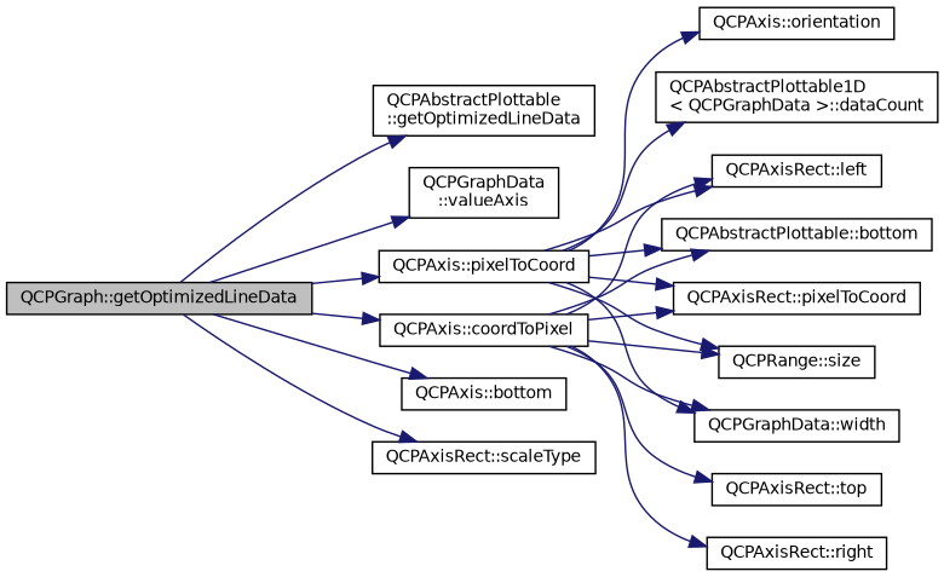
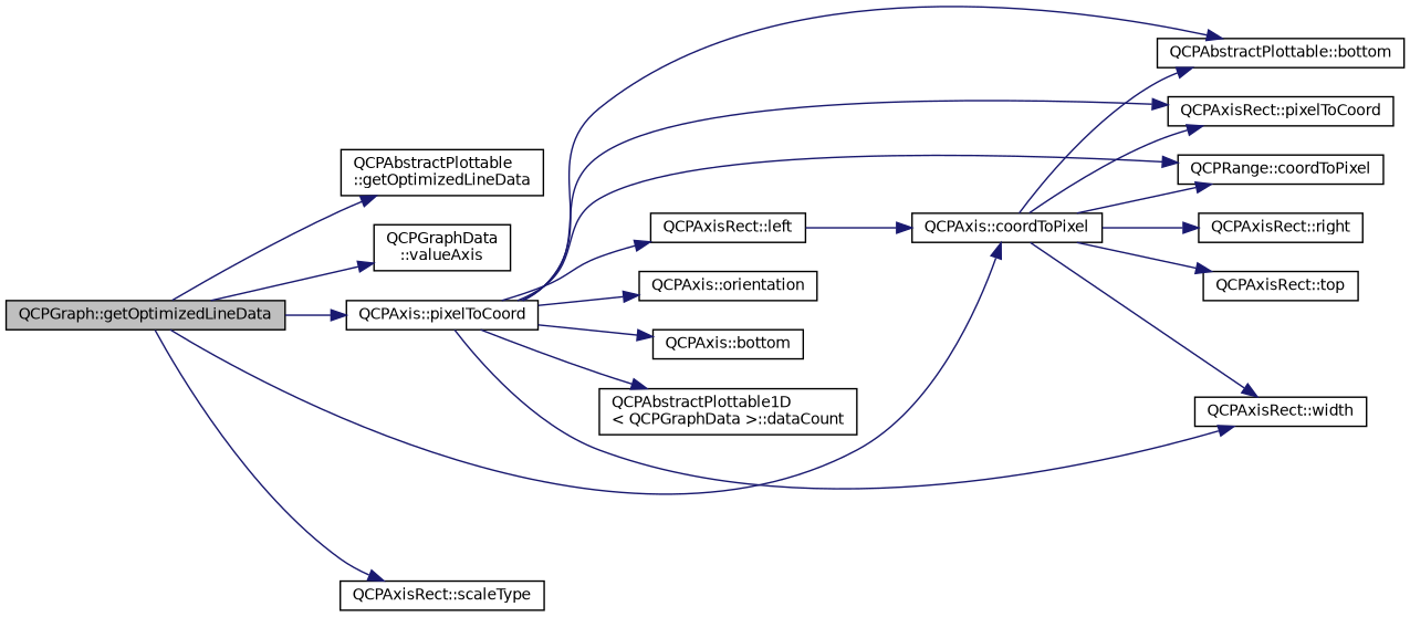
  digraph {
    rankdir=LR
    node [color=black fillcolor=white fontname=Helvetica fontsize=10 shape=record style=filled]
    edge [color=midnightblue fontname=Helvetica fontsize=10 labelfontname=Helvetica labelfontsize=10 style=solid]
    n1 [fillcolor=grey75 fontcolor=black height=0.2 label="QCPGraph::getOptimizedLineData" width=0.4]
    n2 [height=0.2 label="QCPAbstractPlottable\l::getOptimizedLineData" width=0.4]
    n3 [height=0.2 label="QCPGraphData\l::valueAxis" width=0.4]
    n4 [height=0.2 label="QCPAxis::coordToPixel" width=0.4]
    n5 [height=0.2 label="QCPAxis::bottom" width=0.4]
    n6 [height=0.2 label="QCPAxis::pixelToCoord" width=0.4]
    n7 [height=0.2 label="QCPAxisRect::scaleType" width=0.4]
    n8 [height=0.2 label="QCPAbstractPlottable1D\l\< QCPGraphData \>::dataCount" width=0.4]
-   n9 [height=0.2 label="QCPRange::size" width=0.4]
-   n10 [height=0.2 label="QCPGraphData::width" width=0.4]
+   n9 [height=0.2 label="QCPRange::coordToPixel" width=0.4]
+   n10 [height=0.2 label="QCPAxisRect::width" width=0.4]
    n11 [height=0.2 label="QCPAxisRect::left" width=0.4]
    n12 [height=0.2 label="QCPAxisRect::right" width=0.4]
    n13 [height=0.2 label="QCPAbstractPlottable::bottom" width=0.4]
    n14 [height=0.2 label="QCPAxisRect::pixelToCoord" width=0.4]
    n15 [height=0.2 label="QCPAxisRect::top" width=0.4]
    n16 [height=0.2 label="QCPAxis::orientation" width=0.4]
    n1 -> n2
    n1 -> n3
    n1 -> n4
-   n1 -> n5
+   n6 -> n5
    n1 -> n6
    n1 -> n7
    n4 -> n9
    n4 -> n10
-   n4 -> n11
+   n11 -> n4
    n4 -> n12
    n4 -> n13
    n4 -> n14
    n4 -> n15
    n6 -> n8
    n6 -> n9
    n6 -> n10
    n6 -> n11
    n6 -> n13
    n6 -> n14
    n6 -> n16
  }
